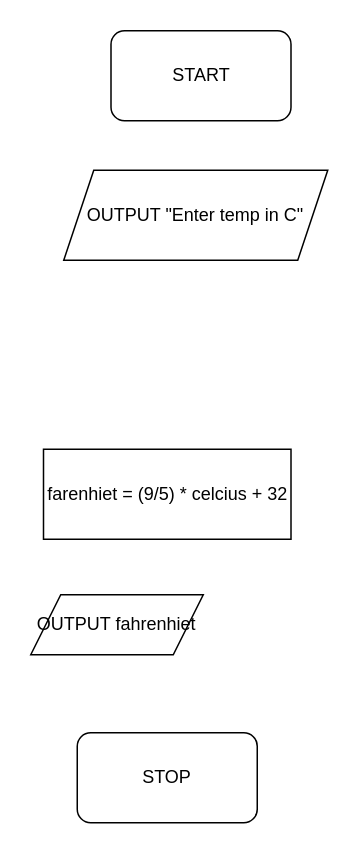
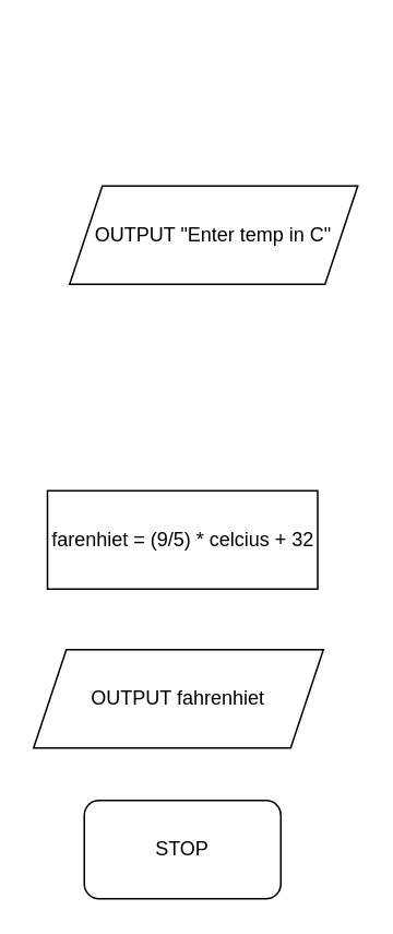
  <mxCell id="0" />
  <mxCell id="1" parent="0" />
- <mxCell id="2" value="START" style="rounded=1;whiteSpace=wrap;html=1;" vertex="1" parent="1"><mxGeometry x="73.5" y="20" width="120" height="60" as="geometry" /></mxCell>
  <mxCell id="3" value="OUTPUT &quot;Enter temp in C&quot;" style="shape=parallelogram;perimeter=parallelogramPerimeter;whiteSpace=wrap;html=1;fixedSize=1;" vertex="1" parent="1"><mxGeometry x="42" y="113" width="176" height="60" as="geometry" /></mxCell>
  <mxCell id="4" value="farenhiet = (9/5) * celcius + 32" style="rounded=0;whiteSpace=wrap;html=1;" vertex="1" parent="1"><mxGeometry x="28.5" y="299" width="165" height="60" as="geometry" /></mxCell>
- <mxCell id="5" value="OUTPUT fahrenhiet" style="shape=parallelogram;perimeter=parallelogramPerimeter;whiteSpace=wrap;html=1;fixedSize=1;" vertex="1" parent="1"><mxGeometry x="20" y="396" width="115" height="40" as="geometry" /></mxCell>
+ <mxCell id="5" value="OUTPUT fahrenhiet" style="shape=parallelogram;perimeter=parallelogramPerimeter;whiteSpace=wrap;html=1;fixedSize=1;" vertex="1" parent="1"><mxGeometry x="20" y="396" width="177" height="60" as="geometry" /></mxCell>
  <mxCell id="6" value="STOP" style="rounded=1;whiteSpace=wrap;html=1;" vertex="1" parent="1"><mxGeometry x="51" y="488" width="120" height="60" as="geometry" /></mxCell>
